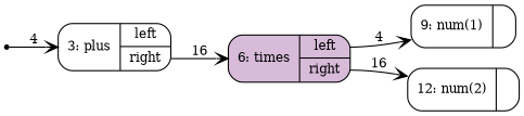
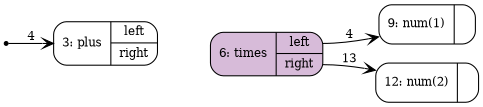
  digraph {
    rankdir=LR
    node [color=black fillcolor=white fontsize=11 ranksep=0 shape=Mrecord style=filled]
    edge [arrowhead=vee color=black fontsize=11 tailport=right weight=2]
    n1 [fillcolor=black label="{0: root|{<root> root}}" shape=point]
    n2 [label="{3: plus|{<left> left|<right> right}}"]
    n3 [fillcolor="#D7BBD9" label="{6: times|{<left> left|<right> right}}"]
    n4 [label="{9: num(1)|{}}"]
    n5 [label="{12: num(2)|{}}"]
    subgraph sub_1 {
      rank=min
      n1
    }
    n1 -> n2 [label=4 tailport=root]
-   n2 -> n3 [label=16]
    n3 -> n4 [label=4 tailport=left]
-   n3 -> n5 [label=16]
+   n3 -> n5 [label=13]
  }
